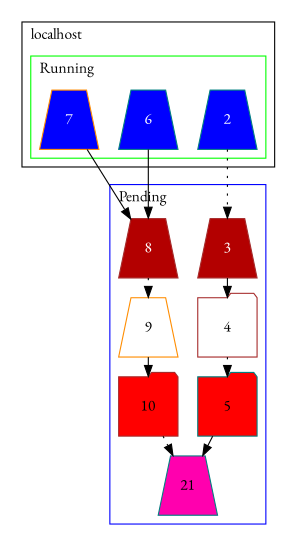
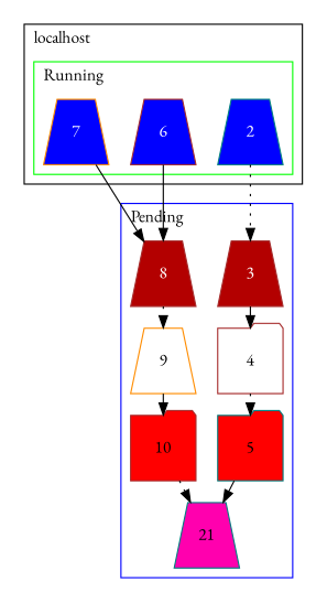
  digraph {
    compound=true
    fontname="EB Garamond"
    labeljust=l
    rankdir=TB
    node [color=brown fillcolor="#0000ff" fontcolor="#ffffff" fontname="EB Garamond" shape=trapezium style=filled]
    edge [fontname="EB Garamond" style=solid]
    2 [color=teal height=0.75]
-   6 [color=teal height=0.75]
+   6 [height=0.75]
    7 [color=darkorange height=0.75]
    3 [fillcolor="#b30000" height=0.75]
    4 [fillcolor="#ffffff" fontcolor="#000000" height=0.75 shape=folder]
    5 [color=teal fillcolor="#ff0000" fontcolor="#000000" height=0.75 shape=folder]
    8 [fillcolor="#b30000" height=0.75]
    9 [color=darkorange fillcolor="#ffffff" fontcolor="#000000" height=0.75]
    10 [fillcolor="#ff0000" fontcolor="#000000" height=0.75 shape=folder]
    n10 [color=teal fillcolor="#ff00ae" fontcolor="#000000" height=0.75 label=21]
    subgraph cluster_1 {
      color=white
      subgraph cluster_2 {
        color=red
        label=Blocked
        ranksep=0.20
      }
      subgraph cluster_3 {
        color=black
        label=localhost
        subgraph cluster_4 {
          color=green
          label=Running
          ranksep=0.20
          2
          6
          7
        }
        subgraph cluster_5 {
          color=red
          label="Resource Blocked"
          ranksep=0.20
        }
      }
    }
    subgraph cluster_6 {
      color=blue
      label=Pending
      ranksep=0.20
      3
      4
      5
      8
      9
      10
      n10
    }
    2 -> 3 [style=dotted]
    6 -> 8
    7 -> 8
    3 -> 4
    4 -> 5 [style=dotted]
    5 -> n10
    8 -> 9 [style=dotted]
    9 -> 10
    10 -> n10 [style=dotted]
  }
